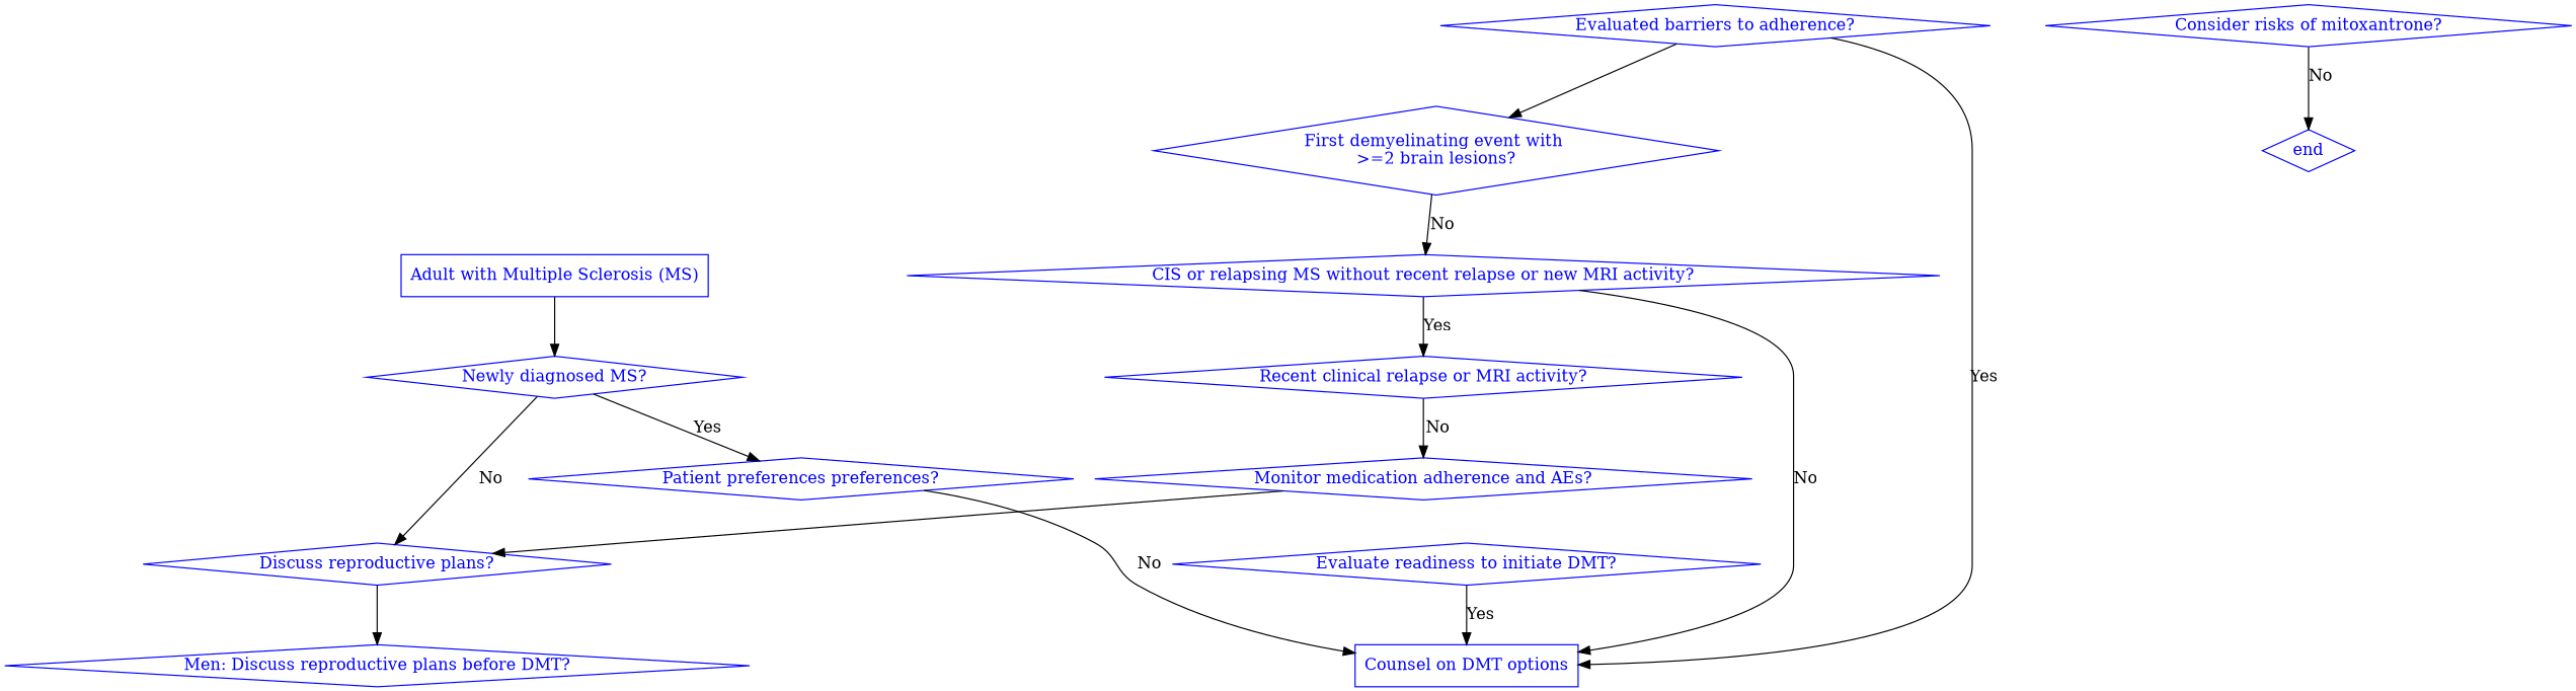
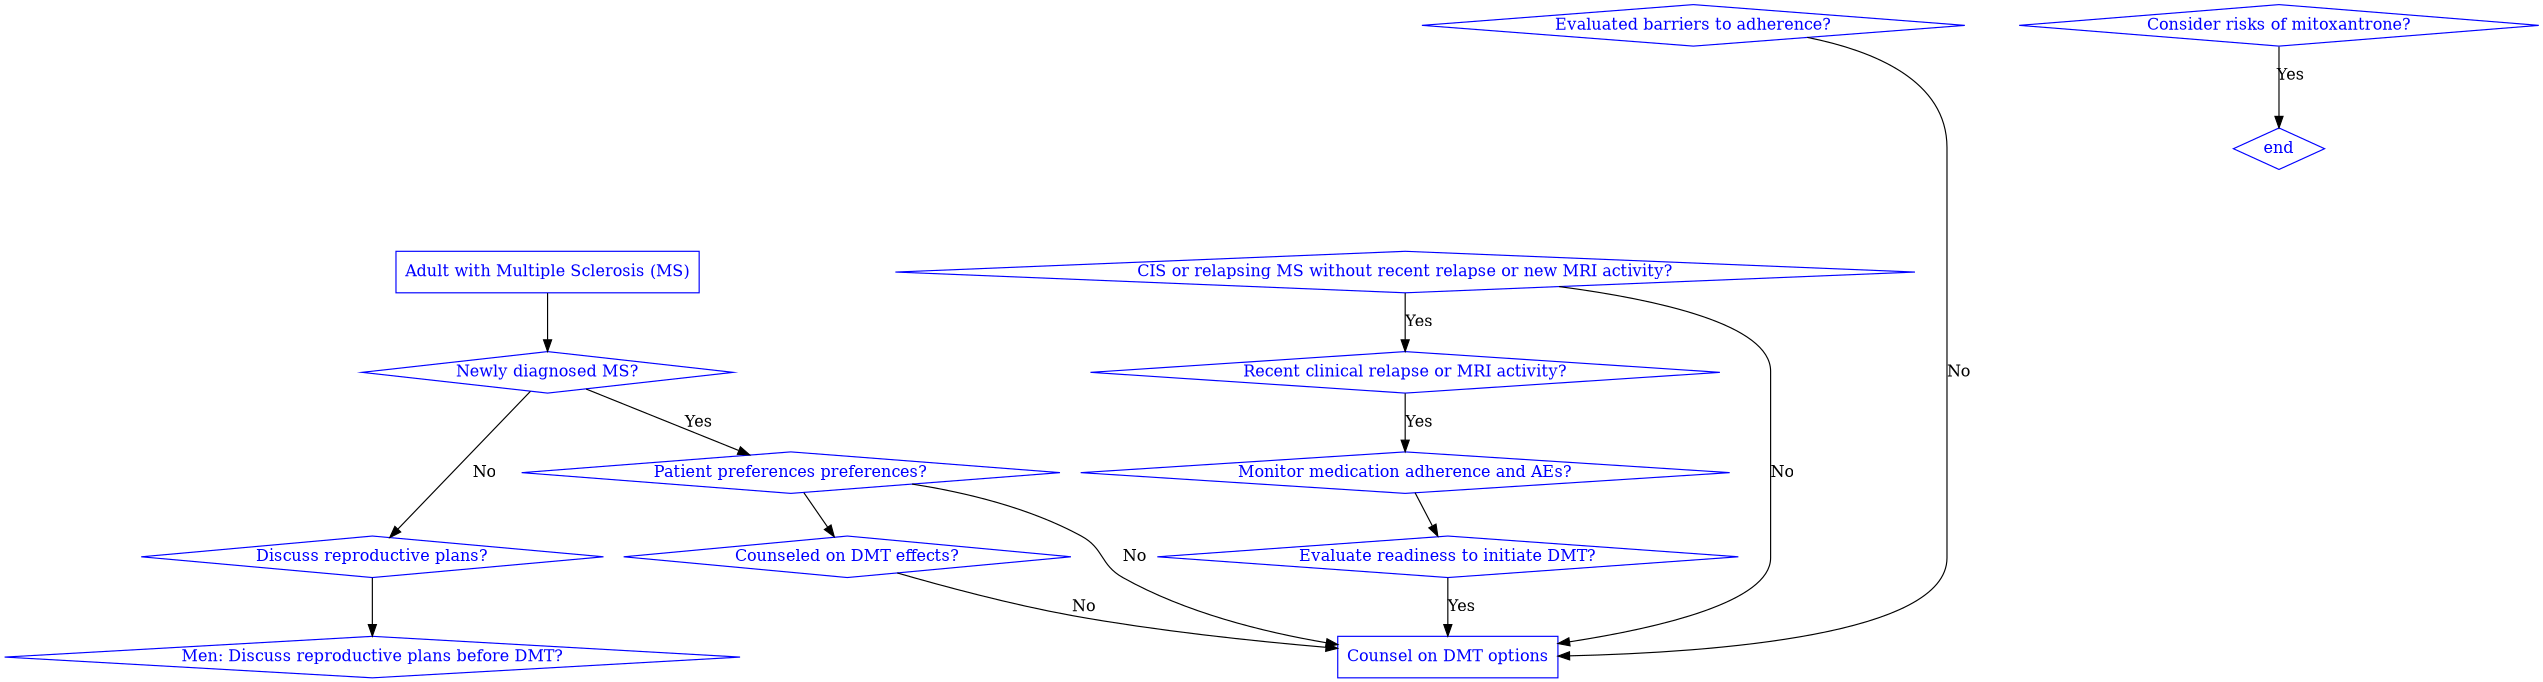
  digraph {
    rankdir=TB
    node [color=blue fontcolor=blue shape=diamond]
    n1 [label="Adult with Multiple Sclerosis (MS)" shape=rectangle]
    n2 [label="Newly diagnosed MS?"]
    n3 [label="Patient preferences preferences?"]
    n4 [label="Discuss reproductive plans?"]
    n5 [label="Counsel on DMT options" shape=rectangle]
+   n6 [label="Counseled on DMT effects?"]
    n7 [label="Evaluate readiness to initiate DMT?"]
    n8 [label="Evaluated barriers to adherence?"]
-   n9 [label="First demyelinating event with \n>=2 brain lesions?"]
    n10 [label="CIS or relapsing MS without recent relapse or new MRI activity?"]
    n11 [label="Recent clinical relapse or MRI activity?"]
    n12 [label="Consider risks of mitoxantrone?"]
    end
    n14 [label="Monitor medication adherence and AEs?"]
    n15 [label="Men: Discuss reproductive plans before DMT?"]
    n1 -> n2
    n2 -> n3 [label=Yes]
    n2 -> n4 [label=No]
    n3 -> n5 [label=No]
+   n3 -> n6
    n4 -> n15
+   n6 -> n5 [label=No]
    n7 -> n5 [label=Yes]
-   n8 -> n5 [label=Yes]
-   n8 -> n9
-   n9 -> n10 [label=No]
+   n8 -> n5 [label=No]
    n10 -> n5 [label=No]
    n10 -> n11 [label=Yes]
-   n11 -> n14 [label=No]
-   n12 -> end [label=No shape=rectangle]
-   n14 -> n4
+   n11 -> n14 [label=Yes]
+   n12 -> end [label=Yes shape=rectangle]
+   n14 -> n7
  }
